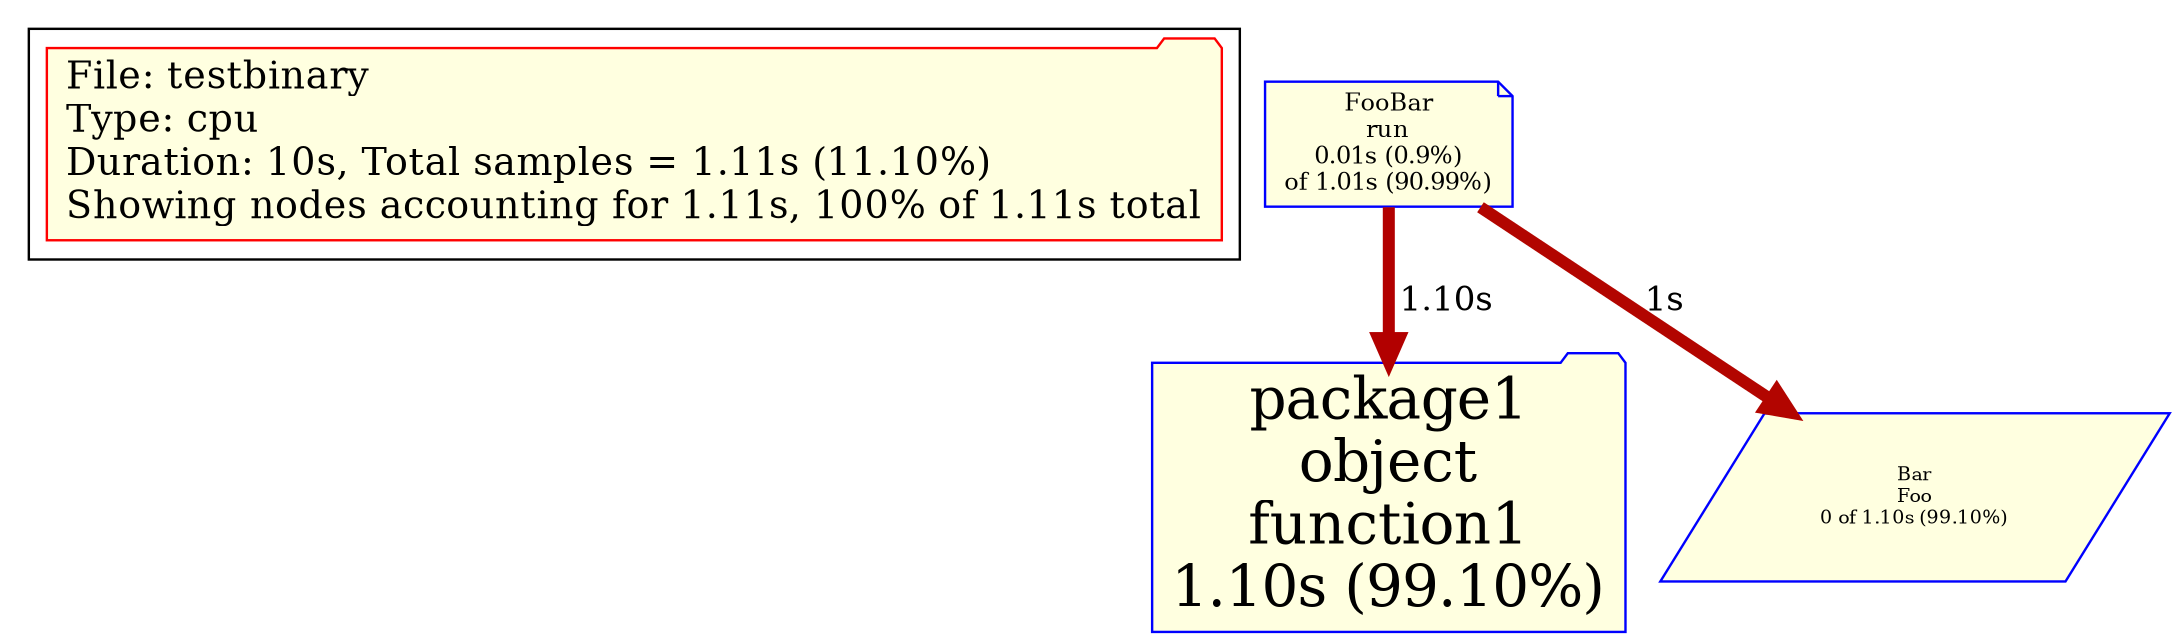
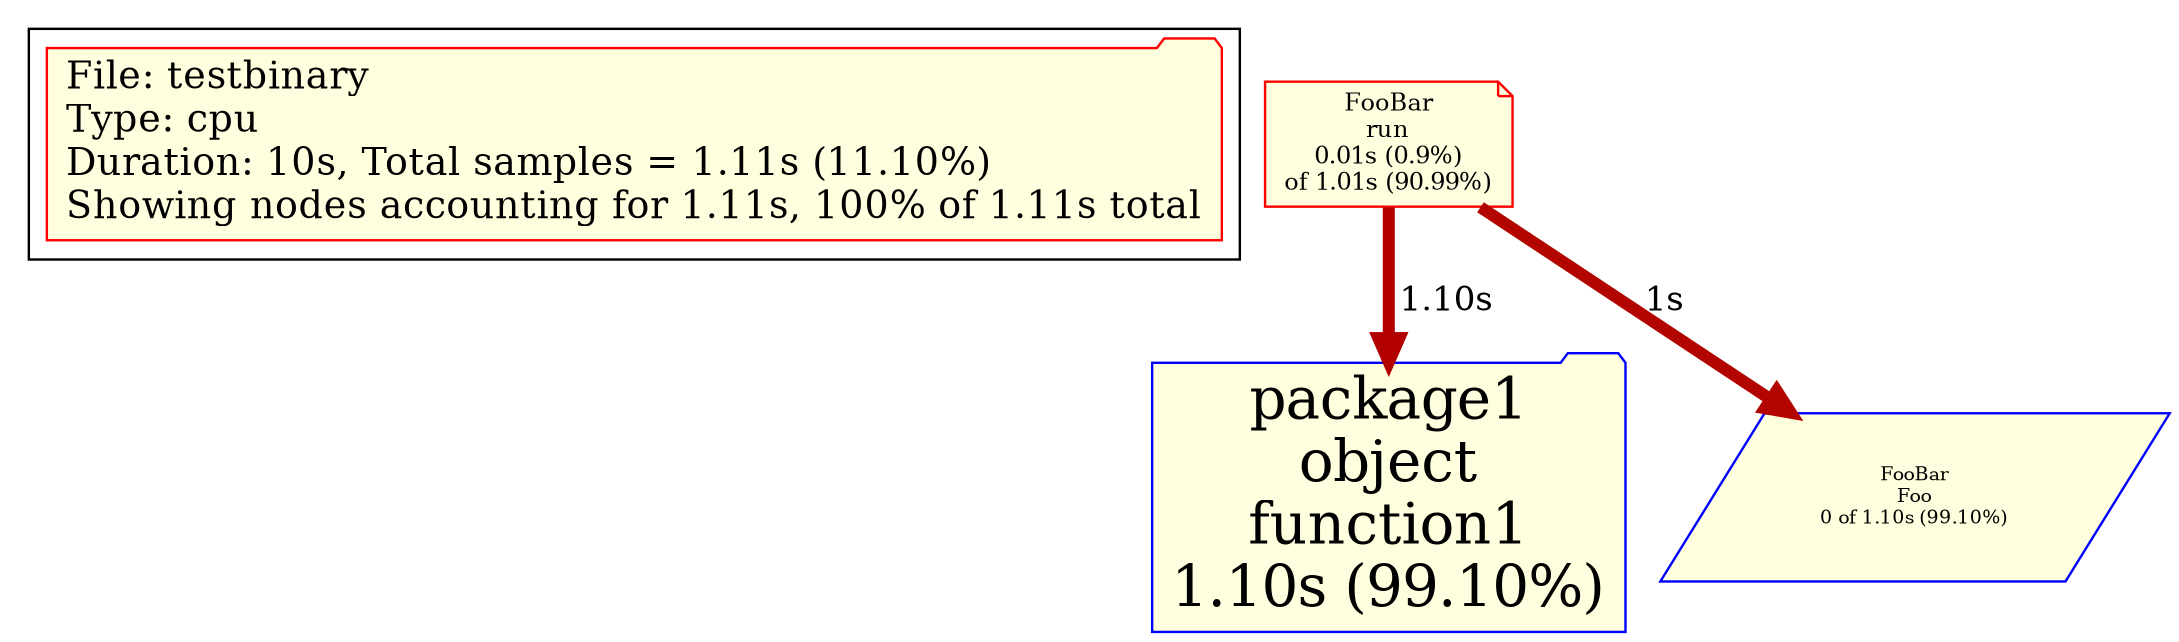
  digraph {
    node [color=red fillcolor=lightyellow shape=folder style=filled]
    edge [penwidth=5]
    n1 [fontsize=16 label="File: testbinary\lType: cpu\lDuration: 10s, Total samples = 1.11s (11.10%)\lShowing nodes accounting for 1.11s, 100% of 1.11s total\l"]
    n2 [color=blue fontsize=24 label="package1\nobject\nfunction1\n1.10s (99.10%)"]
-   n3 [color=blue fontsize=10 label="FooBar\nrun\n0.01s (0.9%)\nof 1.01s (90.99%)" shape=note]
-   n4 [color=blue fontsize=8 label="Bar\nFoo\n0 of 1.10s (99.10%)" shape=parallelogram]
+   n3 [fontsize=10 label="FooBar\nrun\n0.01s (0.9%)\nof 1.01s (90.99%)" shape=note]
+   n4 [color=blue fontsize=8 label="FooBar\nFoo\n0 of 1.10s (99.10%)" shape=parallelogram]
    subgraph cluster_1 {
      n1
    }
    n3 -> n2 [color="#b20000" label=" 1.10s" weight=100]
    n3 -> n4 [color="#b20500" label=" 1s" weight=91]
  }
